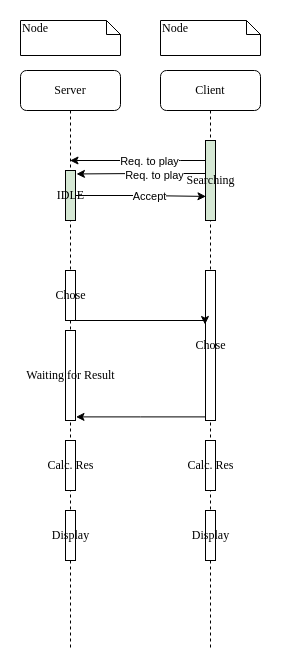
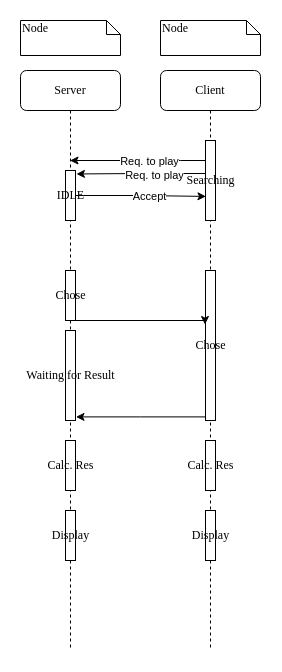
  <mxCell id="0" />
  <mxCell id="1" parent="0" />
  <mxCell id="2" value="Client" style="shape=umlLifeline;perimeter=lifelinePerimeter;whiteSpace=wrap;html=1;container=1;collapsible=0;recursiveResize=0;outlineConnect=0;rounded=1;shadow=0;comic=0;labelBackgroundColor=none;strokeWidth=1;fontFamily=Verdana;fontSize=12;align=center;" parent="1" vertex="1"><mxGeometry x="160" y="70" width="100" height="580" as="geometry" /></mxCell>
- <mxCell id="3" value="Searching" style="html=1;points=[];perimeter=orthogonalPerimeter;rounded=0;shadow=0;comic=0;labelBackgroundColor=none;strokeWidth=1;fontFamily=Verdana;fontSize=12;align=center;fillColor=#d5e8d4;" vertex="1" parent="2"><mxGeometry x="45" y="70" width="10" height="80" as="geometry" /></mxCell>
+ <mxCell id="3" value="Searching" style="html=1;points=[];perimeter=orthogonalPerimeter;rounded=0;shadow=0;comic=0;labelBackgroundColor=none;strokeWidth=1;fontFamily=Verdana;fontSize=12;align=center;" vertex="1" parent="2"><mxGeometry x="45" y="70" width="10" height="80" as="geometry" /></mxCell>
  <mxCell id="4" value="Chose" style="html=1;points=[];perimeter=orthogonalPerimeter;rounded=0;shadow=0;comic=0;labelBackgroundColor=none;strokeWidth=1;fontFamily=Verdana;fontSize=12;align=center;" vertex="1" parent="2"><mxGeometry x="45" y="200" width="10" height="150" as="geometry" /></mxCell>
  <mxCell id="5" value="Calc. Res" style="html=1;points=[];perimeter=orthogonalPerimeter;rounded=0;shadow=0;comic=0;labelBackgroundColor=none;strokeWidth=1;fontFamily=Verdana;fontSize=12;align=center;" vertex="1" parent="2"><mxGeometry x="45" y="370" width="10" height="50" as="geometry" /></mxCell>
  <mxCell id="6" value="Display" style="html=1;points=[];perimeter=orthogonalPerimeter;rounded=0;shadow=0;comic=0;labelBackgroundColor=none;strokeWidth=1;fontFamily=Verdana;fontSize=12;align=center;" vertex="1" parent="2"><mxGeometry x="45" y="440" width="10" height="50" as="geometry" /></mxCell>
  <mxCell id="7" value="Server" style="shape=umlLifeline;perimeter=lifelinePerimeter;whiteSpace=wrap;html=1;container=1;collapsible=0;recursiveResize=0;outlineConnect=0;rounded=1;shadow=0;comic=0;labelBackgroundColor=none;strokeWidth=1;fontFamily=Verdana;fontSize=12;align=center;" parent="1" vertex="1"><mxGeometry x="20" y="70" width="100" height="580" as="geometry" /></mxCell>
- <mxCell id="8" value="IDLE" style="html=1;points=[];perimeter=orthogonalPerimeter;rounded=0;shadow=0;comic=0;labelBackgroundColor=none;strokeWidth=1;fontFamily=Verdana;fontSize=12;align=center;fillColor=#d5e8d4;" parent="7" vertex="1"><mxGeometry x="45" y="100" width="10" height="50" as="geometry" /></mxCell>
+ <mxCell id="8" value="IDLE" style="html=1;points=[];perimeter=orthogonalPerimeter;rounded=0;shadow=0;comic=0;labelBackgroundColor=none;strokeWidth=1;fontFamily=Verdana;fontSize=12;align=center;" parent="7" vertex="1"><mxGeometry x="45" y="100" width="10" height="50" as="geometry" /></mxCell>
  <mxCell id="9" value="Chose" style="html=1;points=[];perimeter=orthogonalPerimeter;rounded=0;shadow=0;comic=0;labelBackgroundColor=none;strokeWidth=1;fontFamily=Verdana;fontSize=12;align=center;" vertex="1" parent="7"><mxGeometry x="45" y="200" width="10" height="50" as="geometry" /></mxCell>
  <mxCell id="10" value="Waiting for Result" style="html=1;points=[];perimeter=orthogonalPerimeter;rounded=0;shadow=0;comic=0;labelBackgroundColor=none;strokeWidth=1;fontFamily=Verdana;fontSize=12;align=center;" vertex="1" parent="7"><mxGeometry x="45" y="260" width="10" height="90" as="geometry" /></mxCell>
  <mxCell id="11" value="Calc. Res" style="html=1;points=[];perimeter=orthogonalPerimeter;rounded=0;shadow=0;comic=0;labelBackgroundColor=none;strokeWidth=1;fontFamily=Verdana;fontSize=12;align=center;" vertex="1" parent="7"><mxGeometry x="45" y="370" width="10" height="50" as="geometry" /></mxCell>
  <mxCell id="12" value="Display" style="html=1;points=[];perimeter=orthogonalPerimeter;rounded=0;shadow=0;comic=0;labelBackgroundColor=none;strokeWidth=1;fontFamily=Verdana;fontSize=12;align=center;" vertex="1" parent="7"><mxGeometry x="45" y="440" width="10" height="50" as="geometry" /></mxCell>
  <mxCell id="13" value="Node" style="shape=note;whiteSpace=wrap;html=1;size=14;verticalAlign=top;align=left;spacingTop=-6;rounded=0;shadow=0;comic=0;labelBackgroundColor=none;strokeWidth=1;fontFamily=Verdana;fontSize=12" parent="1" vertex="1"><mxGeometry x="20" y="20" width="100" height="35" as="geometry" /></mxCell>
  <mxCell id="14" value="Node" style="shape=note;whiteSpace=wrap;html=1;size=14;verticalAlign=top;align=left;spacingTop=-6;rounded=0;shadow=0;comic=0;labelBackgroundColor=none;strokeWidth=1;fontFamily=Verdana;fontSize=12" parent="1" vertex="1"><mxGeometry x="160" y="20" width="100" height="35" as="geometry" /></mxCell>
  <mxCell id="15" style="edgeStyle=orthogonalEdgeStyle;rounded=0;orthogonalLoop=1;jettySize=auto;html=1;" edge="1" parent="1" source="3" target="7"><mxGeometry relative="1" as="geometry"><Array as="points"><mxPoint x="180" y="160" /><mxPoint x="180" y="160" /></Array></mxGeometry></mxCell>
  <mxCell id="16" value="Req. to play" style="edgeLabel;html=1;align=center;verticalAlign=middle;resizable=0;points=[];" vertex="1" connectable="0" parent="15"><mxGeometry x="-0.153" relative="1" as="geometry"><mxPoint as="offset" /></mxGeometry></mxCell>
  <mxCell id="17" style="edgeStyle=orthogonalEdgeStyle;rounded=0;orthogonalLoop=1;jettySize=auto;html=1;entryX=1.095;entryY=0.069;entryDx=0;entryDy=0;entryPerimeter=0;" edge="1" parent="1" source="3" target="8"><mxGeometry relative="1" as="geometry"><Array as="points"><mxPoint x="140" y="173" /><mxPoint x="140" y="173" /></Array></mxGeometry></mxCell>
  <mxCell id="18" value="Req. to play" style="edgeLabel;html=1;align=center;verticalAlign=middle;resizable=0;points=[];" vertex="1" connectable="0" parent="17"><mxGeometry x="-0.188" y="1" relative="1" as="geometry"><mxPoint as="offset" /></mxGeometry></mxCell>
  <mxCell id="19" style="edgeStyle=orthogonalEdgeStyle;rounded=0;orthogonalLoop=1;jettySize=auto;html=1;entryX=0.048;entryY=0.699;entryDx=0;entryDy=0;entryPerimeter=0;" edge="1" parent="1" source="8" target="3"><mxGeometry relative="1" as="geometry" /></mxCell>
  <mxCell id="20" value="Accept" style="edgeLabel;html=1;align=center;verticalAlign=middle;resizable=0;points=[];" vertex="1" connectable="0" parent="19"><mxGeometry x="0.13" relative="1" as="geometry"><mxPoint as="offset" /></mxGeometry></mxCell>
  <mxCell id="21" style="edgeStyle=orthogonalEdgeStyle;rounded=0;orthogonalLoop=1;jettySize=auto;html=1;entryX=-0.048;entryY=0.36;entryDx=0;entryDy=0;entryPerimeter=0;" edge="1" parent="1" source="9" target="4"><mxGeometry relative="1" as="geometry"><Array as="points"><mxPoint x="205" y="320" /></Array></mxGeometry></mxCell>
  <mxCell id="22" style="edgeStyle=orthogonalEdgeStyle;rounded=0;orthogonalLoop=1;jettySize=auto;html=1;entryX=1.048;entryY=0.96;entryDx=0;entryDy=0;entryPerimeter=0;" edge="1" parent="1" source="4" target="10"><mxGeometry relative="1" as="geometry"><Array as="points"><mxPoint x="140" y="416" /></Array></mxGeometry></mxCell>
